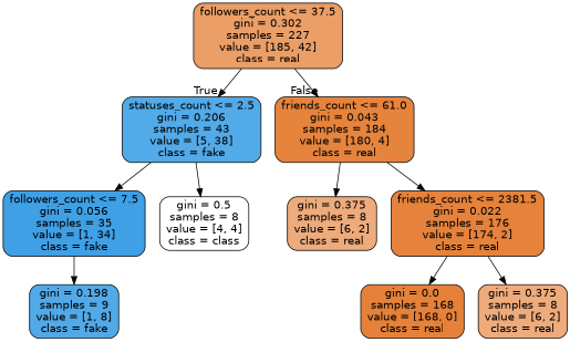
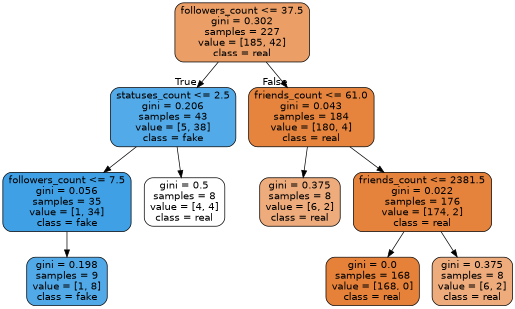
  digraph {
    node [color=black fillcolor="#eeab7b" fontname=helvetica shape=box style="filled, rounded"]
    edge [fontname=helvetica]
    n1 [fillcolor="#eb9e66" label="followers_count <= 37.5\ngini = 0.302\nsamples = 227\nvalue = [185, 42]\nclass = real"]
    n2 [fillcolor="#53aae8" label="statuses_count <= 2.5\ngini = 0.206\nsamples = 43\nvalue = [5, 38]\nclass = fake"]
    n3 [fillcolor="#e6843d" label="friends_count <= 61.0\ngini = 0.043\nsamples = 184\nvalue = [180, 4]\nclass = real"]
    n4 [fillcolor="#3fa0e6" label="followers_count <= 7.5\ngini = 0.056\nsamples = 35\nvalue = [1, 34]\nclass = fake"]
-   n5 [fillcolor="#ffffff" label="gini = 0.5\nsamples = 8\nvalue = [4, 4]\nclass = class"]
+   n5 [fillcolor="#ffffff" label="gini = 0.5\nsamples = 8\nvalue = [4, 4]\nclass = real"]
    n6 [label="gini = 0.375\nsamples = 8\nvalue = [6, 2]\nclass = real"]
    n7 [fillcolor="#e5823b" label="friends_count <= 2381.5\ngini = 0.022\nsamples = 176\nvalue = [174, 2]\nclass = real"]
    n8 [fillcolor="#52a9e8" label="gini = 0.198\nsamples = 9\nvalue = [1, 8]\nclass = fake"]
    n9 [fillcolor="#e58139" label="gini = 0.0\nsamples = 168\nvalue = [168, 0]\nclass = real"]
    n10 [label="gini = 0.375\nsamples = 8\nvalue = [6, 2]\nclass = real"]
    n1 -> n2 [headlabel=True labelangle=45 labeldistance=2.5]
    n1 -> n3 [headlabel=False labelangle=-45 labeldistance=2.5]
    n2 -> n4
    n2 -> n5
    n3 -> n6
    n3 -> n7
    n4 -> n8
    n7 -> n9
    n7 -> n10
  }
